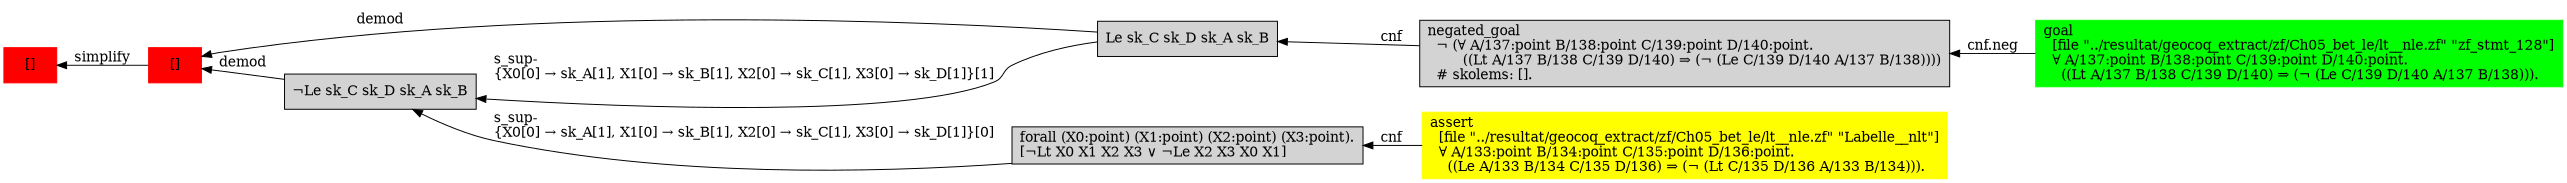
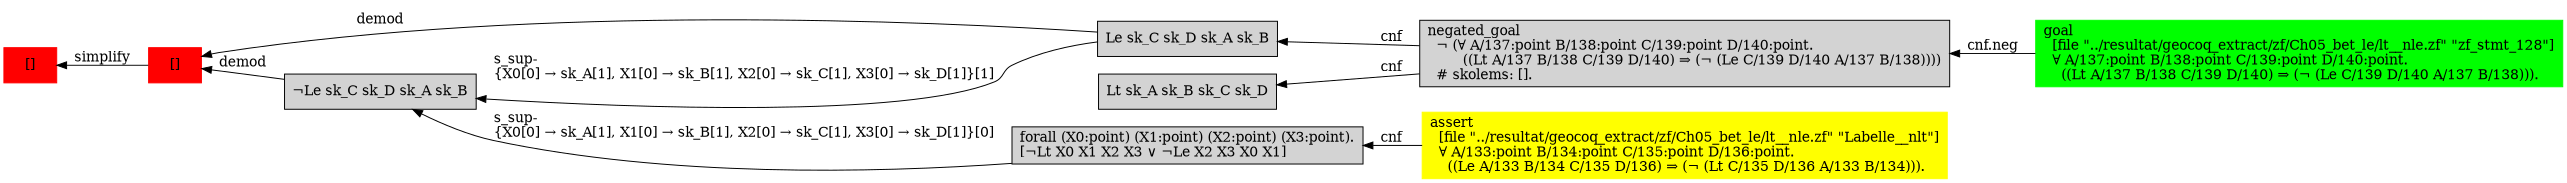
  digraph {
    rankdir=LR
    node [shape=box style=filled]
    edge [dir=back]
    n1 [color=red label="[]"]
    n2 [color=red label="[]"]
    n3 [label="Le sk_C sk_D sk_A sk_B\l"]
    n4 [label="¬Le sk_C sk_D sk_A sk_B\l"]
    n5 [label="negated_goal\l  ¬ (∀ A/137:point B/138:point C/139:point D/140:point.\l        ((Lt A/137 B/138 C/139 D/140) ⇒ (¬ (Le C/139 D/140 A/137 B/138))))\l  # skolems: [].\l"]
    n6 [label="forall (X0:point) (X1:point) (X2:point) (X3:point).\l[¬Lt X0 X1 X2 X3 ∨ ¬Le X2 X3 X0 X1]\l"]
    n7 [color=green label="goal\l  [file \"../resultat/geocoq_extract/zf/Ch05_bet_le/lt__nle.zf\" \"zf_stmt_128\"]\l  ∀ A/137:point B/138:point C/139:point D/140:point.\l    ((Lt A/137 B/138 C/139 D/140) ⇒ (¬ (Le C/139 D/140 A/137 B/138))).\l"]
    n8 [color=yellow label="assert\l  [file \"../resultat/geocoq_extract/zf/Ch05_bet_le/lt__nle.zf\" \"Labelle__nlt\"]\l  ∀ A/133:point B/134:point C/135:point D/136:point.\l    ((Le A/133 B/134 C/135 D/136) ⇒ (¬ (Lt C/135 D/136 A/133 B/134))).\l"]
+   n9 [label="Lt sk_A sk_B sk_C sk_D\l"]
    n1 -> n2 [label=simplify]
    n2 -> n3 [label=demod]
    n2 -> n4 [label=demod]
    n3 -> n5 [label=cnf]
    n4 -> n3 [label="s_sup-\l\{X0[0] → sk_A[1], X1[0] → sk_B[1], X2[0] → sk_C[1], X3[0] → sk_D[1]\}[1]\l"]
    n4 -> n6 [label="s_sup-\l\{X0[0] → sk_A[1], X1[0] → sk_B[1], X2[0] → sk_C[1], X3[0] → sk_D[1]\}[0]\l"]
    n5 -> n7 [label="cnf.neg"]
    n6 -> n8 [label=cnf]
+   n9 -> n5 [label=cnf]
  }
